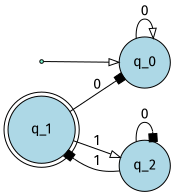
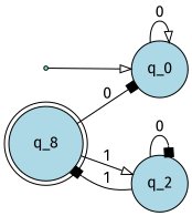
  digraph {
    fontname="Fira Sans"
    rankdir=LR
    node [fillcolor=lightblue fontname="Fira Sans" shape=circle style=filled]
    edge [arrowhead=onormal fontname="Fira Sans"]
    qi [fillcolor=aquamarine shape=point]
    q_0
-   q_1 [shape=doublecircle]
+   q_1 [shape=doublecircle label=q_8]
    q_2
    qi -> q_0
    q_0 -> q_0 [label=0]
    q_1 -> q_0 [arrowhead=box label=0]
    q_1 -> q_2 [label=1]
    q_2 -> q_1 [arrowhead=box label=1]
    q_2 -> q_2 [arrowhead=box label=0]
  }
